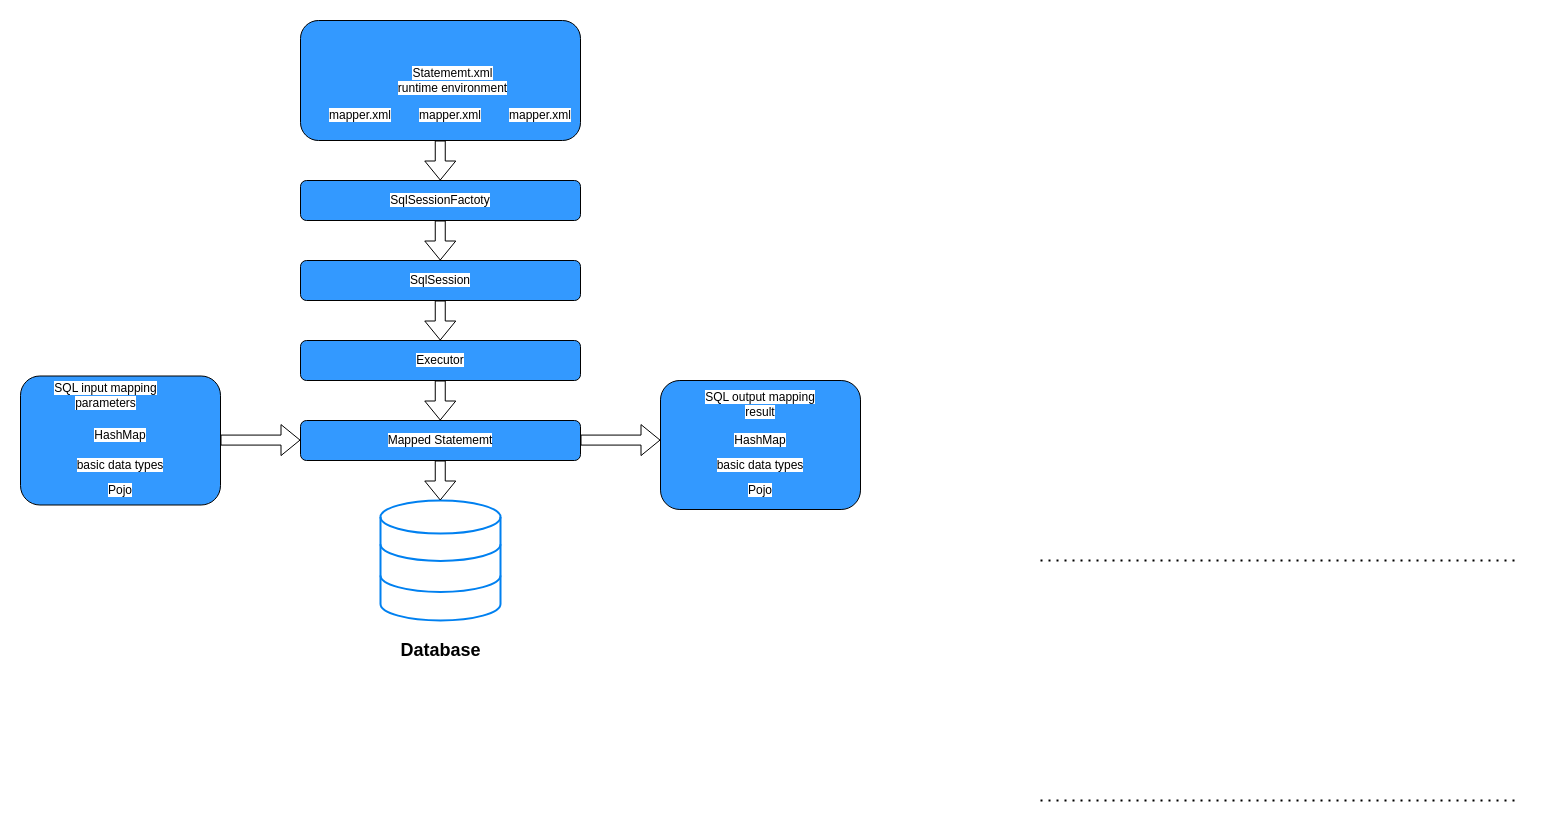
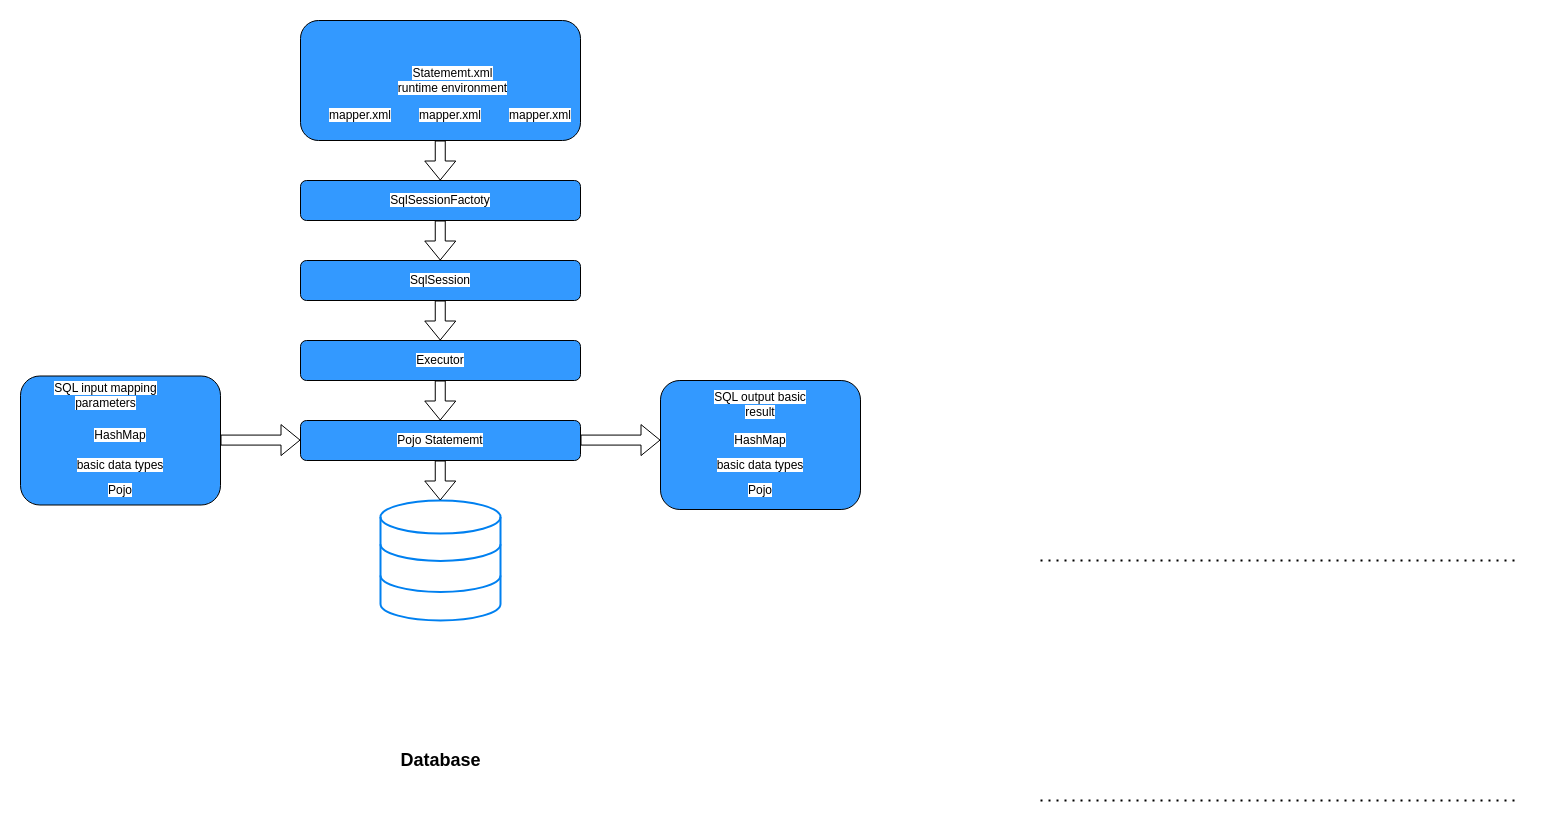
  <mxCell id="0" />
  <mxCell id="1" parent="0" />
  <mxCell id="2" value="" style="endArrow=none;dashed=1;html=1;dashPattern=1 3;strokeWidth=2;rounded=0;" parent="1" edge="1"><mxGeometry width="50" height="50" relative="1" as="geometry"><mxPoint x="1040" y="800" as="sourcePoint" /><mxPoint x="1520" y="800" as="targetPoint" /></mxGeometry></mxCell>
  <mxCell id="3" value="" style="endArrow=none;dashed=1;html=1;dashPattern=1 3;strokeWidth=2;rounded=0;" parent="1" edge="1"><mxGeometry width="50" height="50" relative="1" as="geometry"><mxPoint x="1040" y="560" as="sourcePoint" /><mxPoint x="1520" y="560" as="targetPoint" /></mxGeometry></mxCell>
  <mxCell id="4" value="" style="rounded=1;whiteSpace=wrap;html=1;fillColor=#3399FF;" parent="1" vertex="1"><mxGeometry x="300" y="20" width="280" height="120" as="geometry" /></mxCell>
  <mxCell id="5" value="&lt;span style=&quot;background-color: rgb(255, 255, 255);&quot;&gt;Statememt.xml&lt;/span&gt;&lt;div&gt;&lt;span style=&quot;background-color: rgb(255, 255, 255);&quot;&gt;runtime environment&lt;/span&gt;&lt;br&gt;&lt;/div&gt;" style="text;html=1;align=center;verticalAlign=middle;whiteSpace=wrap;rounded=0;" parent="1" vertex="1"><mxGeometry x="395" y="65" width="115" height="30" as="geometry" /></mxCell>
  <mxCell id="6" value="&lt;span style=&quot;background-color: rgb(255, 255, 255);&quot;&gt;mapper.xml&lt;/span&gt;" style="text;html=1;align=center;verticalAlign=middle;whiteSpace=wrap;rounded=0;" parent="1" vertex="1"><mxGeometry x="330" y="100" width="60" height="30" as="geometry" /></mxCell>
  <mxCell id="7" value="&lt;span style=&quot;background-color: rgb(255, 255, 255);&quot;&gt;mapper.xml&lt;/span&gt;" style="text;html=1;align=center;verticalAlign=middle;whiteSpace=wrap;rounded=0;" parent="1" vertex="1"><mxGeometry x="420" y="100" width="60" height="30" as="geometry" /></mxCell>
  <mxCell id="8" value="&lt;span style=&quot;background-color: rgb(255, 255, 255);&quot;&gt;mapper.xml&lt;/span&gt;" style="text;html=1;align=center;verticalAlign=middle;whiteSpace=wrap;rounded=0;" parent="1" vertex="1"><mxGeometry x="510" y="100" width="60" height="30" as="geometry" /></mxCell>
  <mxCell id="9" value="" style="rounded=1;whiteSpace=wrap;html=1;fillColor=#3399FF;" parent="1" vertex="1"><mxGeometry x="300" y="180" width="280" height="40" as="geometry" /></mxCell>
  <mxCell id="10" value="" style="rounded=1;whiteSpace=wrap;html=1;fillColor=#3399FF;" parent="1" vertex="1"><mxGeometry x="300" y="260" width="280" height="40" as="geometry" /></mxCell>
  <mxCell id="11" value="" style="rounded=1;whiteSpace=wrap;html=1;fillColor=#3399FF;" parent="1" vertex="1"><mxGeometry x="300" y="340" width="280" height="40" as="geometry" /></mxCell>
  <mxCell id="12" value="" style="rounded=1;whiteSpace=wrap;html=1;fillColor=#3399FF;" parent="1" vertex="1"><mxGeometry x="300" y="420" width="280" height="40" as="geometry" /></mxCell>
  <mxCell id="13" value="&lt;span style=&quot;background-color: rgb(255, 255, 255);&quot;&gt;SqlSessionFactoty&lt;/span&gt;" style="text;html=1;align=center;verticalAlign=middle;whiteSpace=wrap;rounded=0;" parent="1" vertex="1"><mxGeometry x="390" y="185" width="100" height="30" as="geometry" /></mxCell>
  <mxCell id="14" value="&lt;span style=&quot;background-color: rgb(255, 255, 255);&quot;&gt;SqlSession&lt;/span&gt;" style="text;html=1;align=center;verticalAlign=middle;whiteSpace=wrap;rounded=0;" parent="1" vertex="1"><mxGeometry x="400" y="265" width="80" height="30" as="geometry" /></mxCell>
  <mxCell id="15" value="&lt;span style=&quot;background-color: rgb(255, 255, 255);&quot;&gt;Executor&lt;/span&gt;" style="text;html=1;align=center;verticalAlign=middle;whiteSpace=wrap;rounded=0;" parent="1" vertex="1"><mxGeometry x="410" y="345" width="60" height="30" as="geometry" /></mxCell>
- <mxCell id="16" value="&lt;span style=&quot;background-color: rgb(255, 255, 255);&quot;&gt;Mapped Statememt&lt;/span&gt;" style="text;html=1;align=center;verticalAlign=middle;whiteSpace=wrap;rounded=0;" parent="1" vertex="1"><mxGeometry x="375" y="425" width="130" height="30" as="geometry" /></mxCell>
+ <mxCell id="16" value="&lt;span style=&quot;background-color: rgb(255, 255, 255);&quot;&gt;Pojo Statememt&lt;/span&gt;" style="text;html=1;align=center;verticalAlign=middle;whiteSpace=wrap;rounded=0;" parent="1" vertex="1"><mxGeometry x="375" y="425" width="130" height="30" as="geometry" /></mxCell>
  <mxCell id="17" value="" style="html=1;verticalLabelPosition=bottom;align=center;labelBackgroundColor=#ffffff;verticalAlign=top;strokeWidth=2;strokeColor=#0080F0;shadow=0;dashed=0;shape=mxgraph.ios7.icons.data;" parent="1" vertex="1"><mxGeometry x="380" y="500" width="120" height="120" as="geometry" /></mxCell>
- <mxCell id="18" value="&lt;font style=&quot;font-size: 18px;&quot;&gt;&lt;b&gt;Datab&lt;/b&gt;&lt;/font&gt;&lt;b style=&quot;font-size: 18px; background-color: initial;&quot;&gt;ase&lt;/b&gt;" style="text;html=1;align=center;verticalAlign=middle;resizable=0;points=[];autosize=1;strokeColor=none;fillColor=none;" parent="1" vertex="1"><mxGeometry x="390" y="630" width="100" height="40" as="geometry" /></mxCell>
+ <mxCell id="18" value="&lt;font style=&quot;font-size: 18px;&quot;&gt;&lt;b&gt;Datab&lt;/b&gt;&lt;/font&gt;&lt;b style=&quot;font-size: 18px; background-color: initial;&quot;&gt;ase&lt;/b&gt;" style="text;html=1;align=center;verticalAlign=middle;resizable=0;points=[];autosize=1;strokeColor=none;fillColor=none;" parent="1" vertex="1"><mxGeometry x="390" y="740" width="100" height="40" as="geometry" /></mxCell>
  <mxCell id="19" value="" style="shape=flexArrow;endArrow=classic;html=1;rounded=0;" parent="1" edge="1"><mxGeometry width="50" height="50" relative="1" as="geometry"><mxPoint x="439.76" y="140" as="sourcePoint" /><mxPoint x="439.76" y="180" as="targetPoint" /></mxGeometry></mxCell>
  <mxCell id="20" value="" style="shape=flexArrow;endArrow=classic;html=1;rounded=0;" parent="1" edge="1"><mxGeometry width="50" height="50" relative="1" as="geometry"><mxPoint x="439.76" y="220" as="sourcePoint" /><mxPoint x="439.76" y="260" as="targetPoint" /></mxGeometry></mxCell>
  <mxCell id="21" value="" style="shape=flexArrow;endArrow=classic;html=1;rounded=0;" parent="1" edge="1"><mxGeometry width="50" height="50" relative="1" as="geometry"><mxPoint x="439.76" y="300" as="sourcePoint" /><mxPoint x="439.76" y="340" as="targetPoint" /></mxGeometry></mxCell>
  <mxCell id="22" value="" style="shape=flexArrow;endArrow=classic;html=1;rounded=0;" parent="1" edge="1"><mxGeometry width="50" height="50" relative="1" as="geometry"><mxPoint x="439.76" y="380" as="sourcePoint" /><mxPoint x="439.76" y="420" as="targetPoint" /></mxGeometry></mxCell>
  <mxCell id="23" value="" style="shape=flexArrow;endArrow=classic;html=1;rounded=0;" parent="1" edge="1"><mxGeometry width="50" height="50" relative="1" as="geometry"><mxPoint x="439.76" y="460" as="sourcePoint" /><mxPoint x="439.76" y="500" as="targetPoint" /></mxGeometry></mxCell>
  <mxCell id="24" value="" style="rounded=1;whiteSpace=wrap;html=1;fillColor=#3399FF;" parent="1" vertex="1"><mxGeometry x="20" y="375.5" width="200" height="129" as="geometry" /></mxCell>
  <mxCell id="25" value="" style="rounded=1;whiteSpace=wrap;html=1;fillColor=#3399FF;" parent="1" vertex="1"><mxGeometry x="660" y="380" width="200" height="129" as="geometry" /></mxCell>
  <mxCell id="26" value="" style="shape=flexArrow;endArrow=classic;html=1;rounded=0;" parent="1" edge="1"><mxGeometry width="50" height="50" relative="1" as="geometry"><mxPoint x="220" y="439.58" as="sourcePoint" /><mxPoint x="300" y="439.58" as="targetPoint" /></mxGeometry></mxCell>
  <mxCell id="27" value="" style="shape=flexArrow;endArrow=classic;html=1;rounded=0;" parent="1" edge="1"><mxGeometry width="50" height="50" relative="1" as="geometry"><mxPoint x="580" y="439.58" as="sourcePoint" /><mxPoint x="660" y="439.58" as="targetPoint" /></mxGeometry></mxCell>
  <mxCell id="28" value="&lt;span style=&quot;background-color: rgb(255, 255, 255);&quot;&gt;SQL input mapping parameters&lt;/span&gt;" style="text;html=1;align=center;verticalAlign=middle;whiteSpace=wrap;rounded=0;" parent="1" vertex="1"><mxGeometry x="42.5" y="380" width="125" height="30" as="geometry" /></mxCell>
  <mxCell id="29" value="&lt;span style=&quot;background-color: rgb(255, 255, 255);&quot;&gt;HashMap&lt;/span&gt;" style="text;html=1;align=center;verticalAlign=middle;whiteSpace=wrap;rounded=0;" parent="1" vertex="1"><mxGeometry x="90" y="420" width="60" height="30" as="geometry" /></mxCell>
  <mxCell id="30" value="&lt;span style=&quot;background-color: rgb(255, 255, 255);&quot;&gt;basic data types&lt;/span&gt;" style="text;html=1;align=center;verticalAlign=middle;whiteSpace=wrap;rounded=0;" parent="1" vertex="1"><mxGeometry x="75" y="450" width="90" height="30" as="geometry" /></mxCell>
  <mxCell id="31" value="&lt;span style=&quot;background-color: rgb(255, 255, 255);&quot;&gt;Pojo&lt;/span&gt;" style="text;html=1;align=center;verticalAlign=middle;whiteSpace=wrap;rounded=0;" parent="1" vertex="1"><mxGeometry x="90" y="474.5" width="60" height="30" as="geometry" /></mxCell>
- <mxCell id="32" value="&lt;span style=&quot;background-color: rgb(255, 255, 255);&quot;&gt;SQL output mapping result&lt;/span&gt;" style="text;html=1;align=center;verticalAlign=middle;whiteSpace=wrap;rounded=0;" parent="1" vertex="1"><mxGeometry x="700" y="389" width="120" height="30" as="geometry" /></mxCell>
+ <mxCell id="32" value="&lt;span style=&quot;background-color: rgb(255, 255, 255);&quot;&gt;SQL output basic result&lt;/span&gt;" style="text;html=1;align=center;verticalAlign=middle;whiteSpace=wrap;rounded=0;" parent="1" vertex="1"><mxGeometry x="700" y="389" width="120" height="30" as="geometry" /></mxCell>
  <mxCell id="33" value="&lt;span style=&quot;background-color: rgb(255, 255, 255);&quot;&gt;HashMap&lt;/span&gt;" style="text;html=1;align=center;verticalAlign=middle;whiteSpace=wrap;rounded=0;" parent="1" vertex="1"><mxGeometry x="730" y="425" width="60" height="30" as="geometry" /></mxCell>
  <mxCell id="34" value="&lt;span style=&quot;background-color: rgb(255, 255, 255);&quot;&gt;basic data types&lt;/span&gt;" style="text;html=1;align=center;verticalAlign=middle;whiteSpace=wrap;rounded=0;" parent="1" vertex="1"><mxGeometry x="715" y="450" width="90" height="30" as="geometry" /></mxCell>
  <mxCell id="35" value="&lt;span style=&quot;background-color: rgb(255, 255, 255);&quot;&gt;Pojo&lt;/span&gt;" style="text;html=1;align=center;verticalAlign=middle;whiteSpace=wrap;rounded=0;" parent="1" vertex="1"><mxGeometry x="730" y="474.5" width="60" height="30" as="geometry" /></mxCell>
